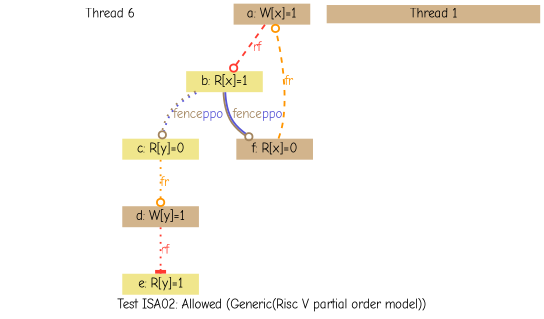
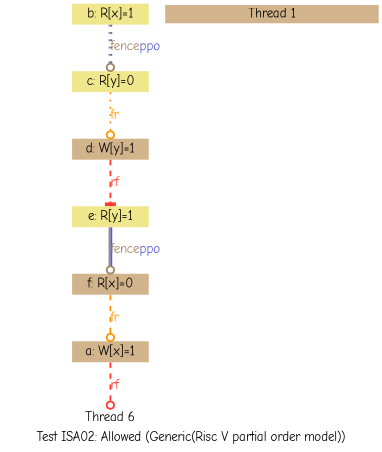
  digraph {
    fontname="Comic Neue"
    fontsize=14
    label="Test ISA02: Allowed (Generic(Risc V partial order model))"
    splines=spline
    node [color=purple fillcolor=tan fixedsize=false fontname="Comic Neue" fontsize=14 shape=none style=filled]
    edge [arrowhead=odot arrowsize=1.000000 color="#FF3B30" fontname="Comic Neue" fontsize=14 penwidth=2.000000 style=dashed]
    n1 [color=blue fillcolor=white fixedsize=true height=0.281250 label="Thread 6" width=3.250000]
    n2 [height=0.194444 label="a: W[x]=1" width=1.166667]
    n3 [fillcolor=khaki height=0.194444 label="b: R[x]=1" width=1.166667]
    n4 [fillcolor=khaki height=0.194444 label="c: R[y]=0" width=1.166667]
    n5 [color=darkgreen height=0.194444 label="d: W[y]=1" width=1.166667]
    n6 [fillcolor=khaki height=0.194444 label="e: R[y]=1" width=1.166667]
    n7 [fixedsize=true height=0.281250 label="Thread 1" width=3.250000]
    n8 [color=darkgreen height=0.194444 label="f: R[x]=0" width=1.166667]
-   n2 -> n3 [label=<<font color="#FF3B30">rf</font>>]
+   n2 -> n1 [label=<<font color="#FF3B30">rf</font>>]
    n3 -> n4 [color="#A2845E:#5856D6" label=<<font color="#A2845E">fence</font><font color="#5856D6">ppo</font>> style=dotted]
    n4 -> n5 [color="#FF9500" label=<<font color="#FF9500">fr</font>> style=dotted]
-   n5 -> n6 [arrowhead=tee label=<<font color="#FF3B30">rf</font>> style=dotted]
-   n3 -> n8 [color="#A2845E:#5856D6" label=<<font color="#A2845E">fence</font><font color="#5856D6">ppo</font>> style=bold]
+   n5 -> n6 [arrowhead=tee label=<<font color="#FF3B30">rf</font>>]
+   n6 -> n8 [color="#A2845E:#5856D6" label=<<font color="#A2845E">fence</font><font color="#5856D6">ppo</font>> style=bold]
    n8 -> n2 [color="#FF9500" label=<<font color="#FF9500">fr</font>>]
  }
